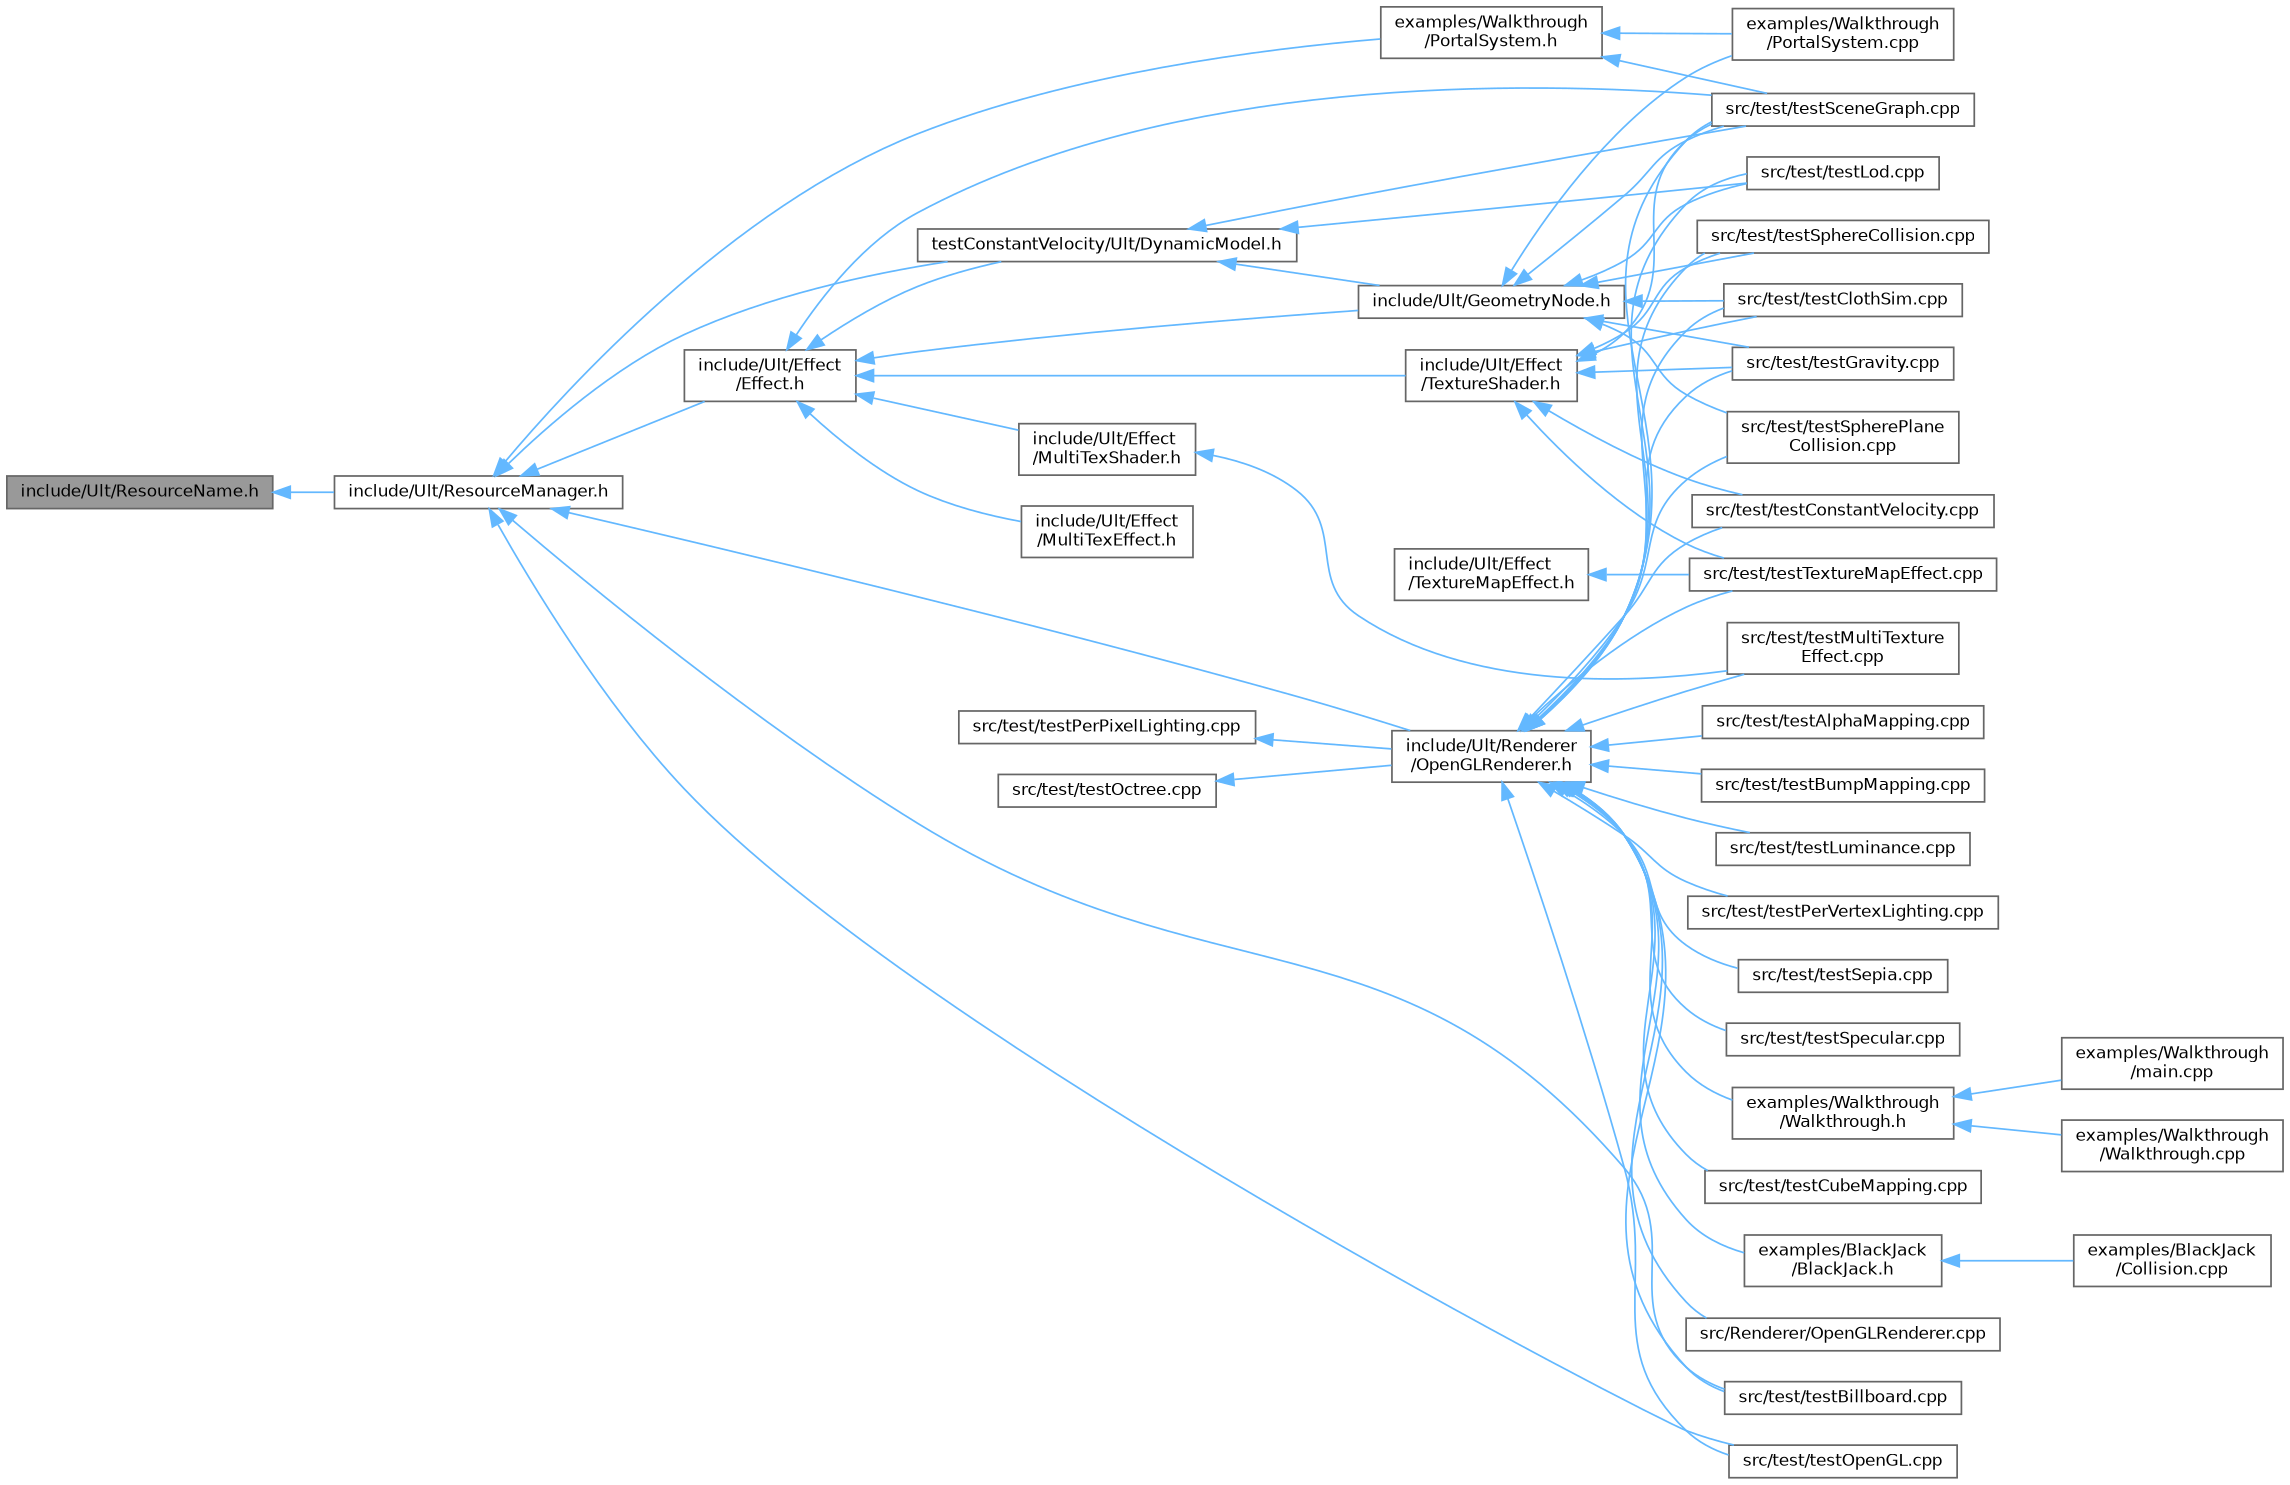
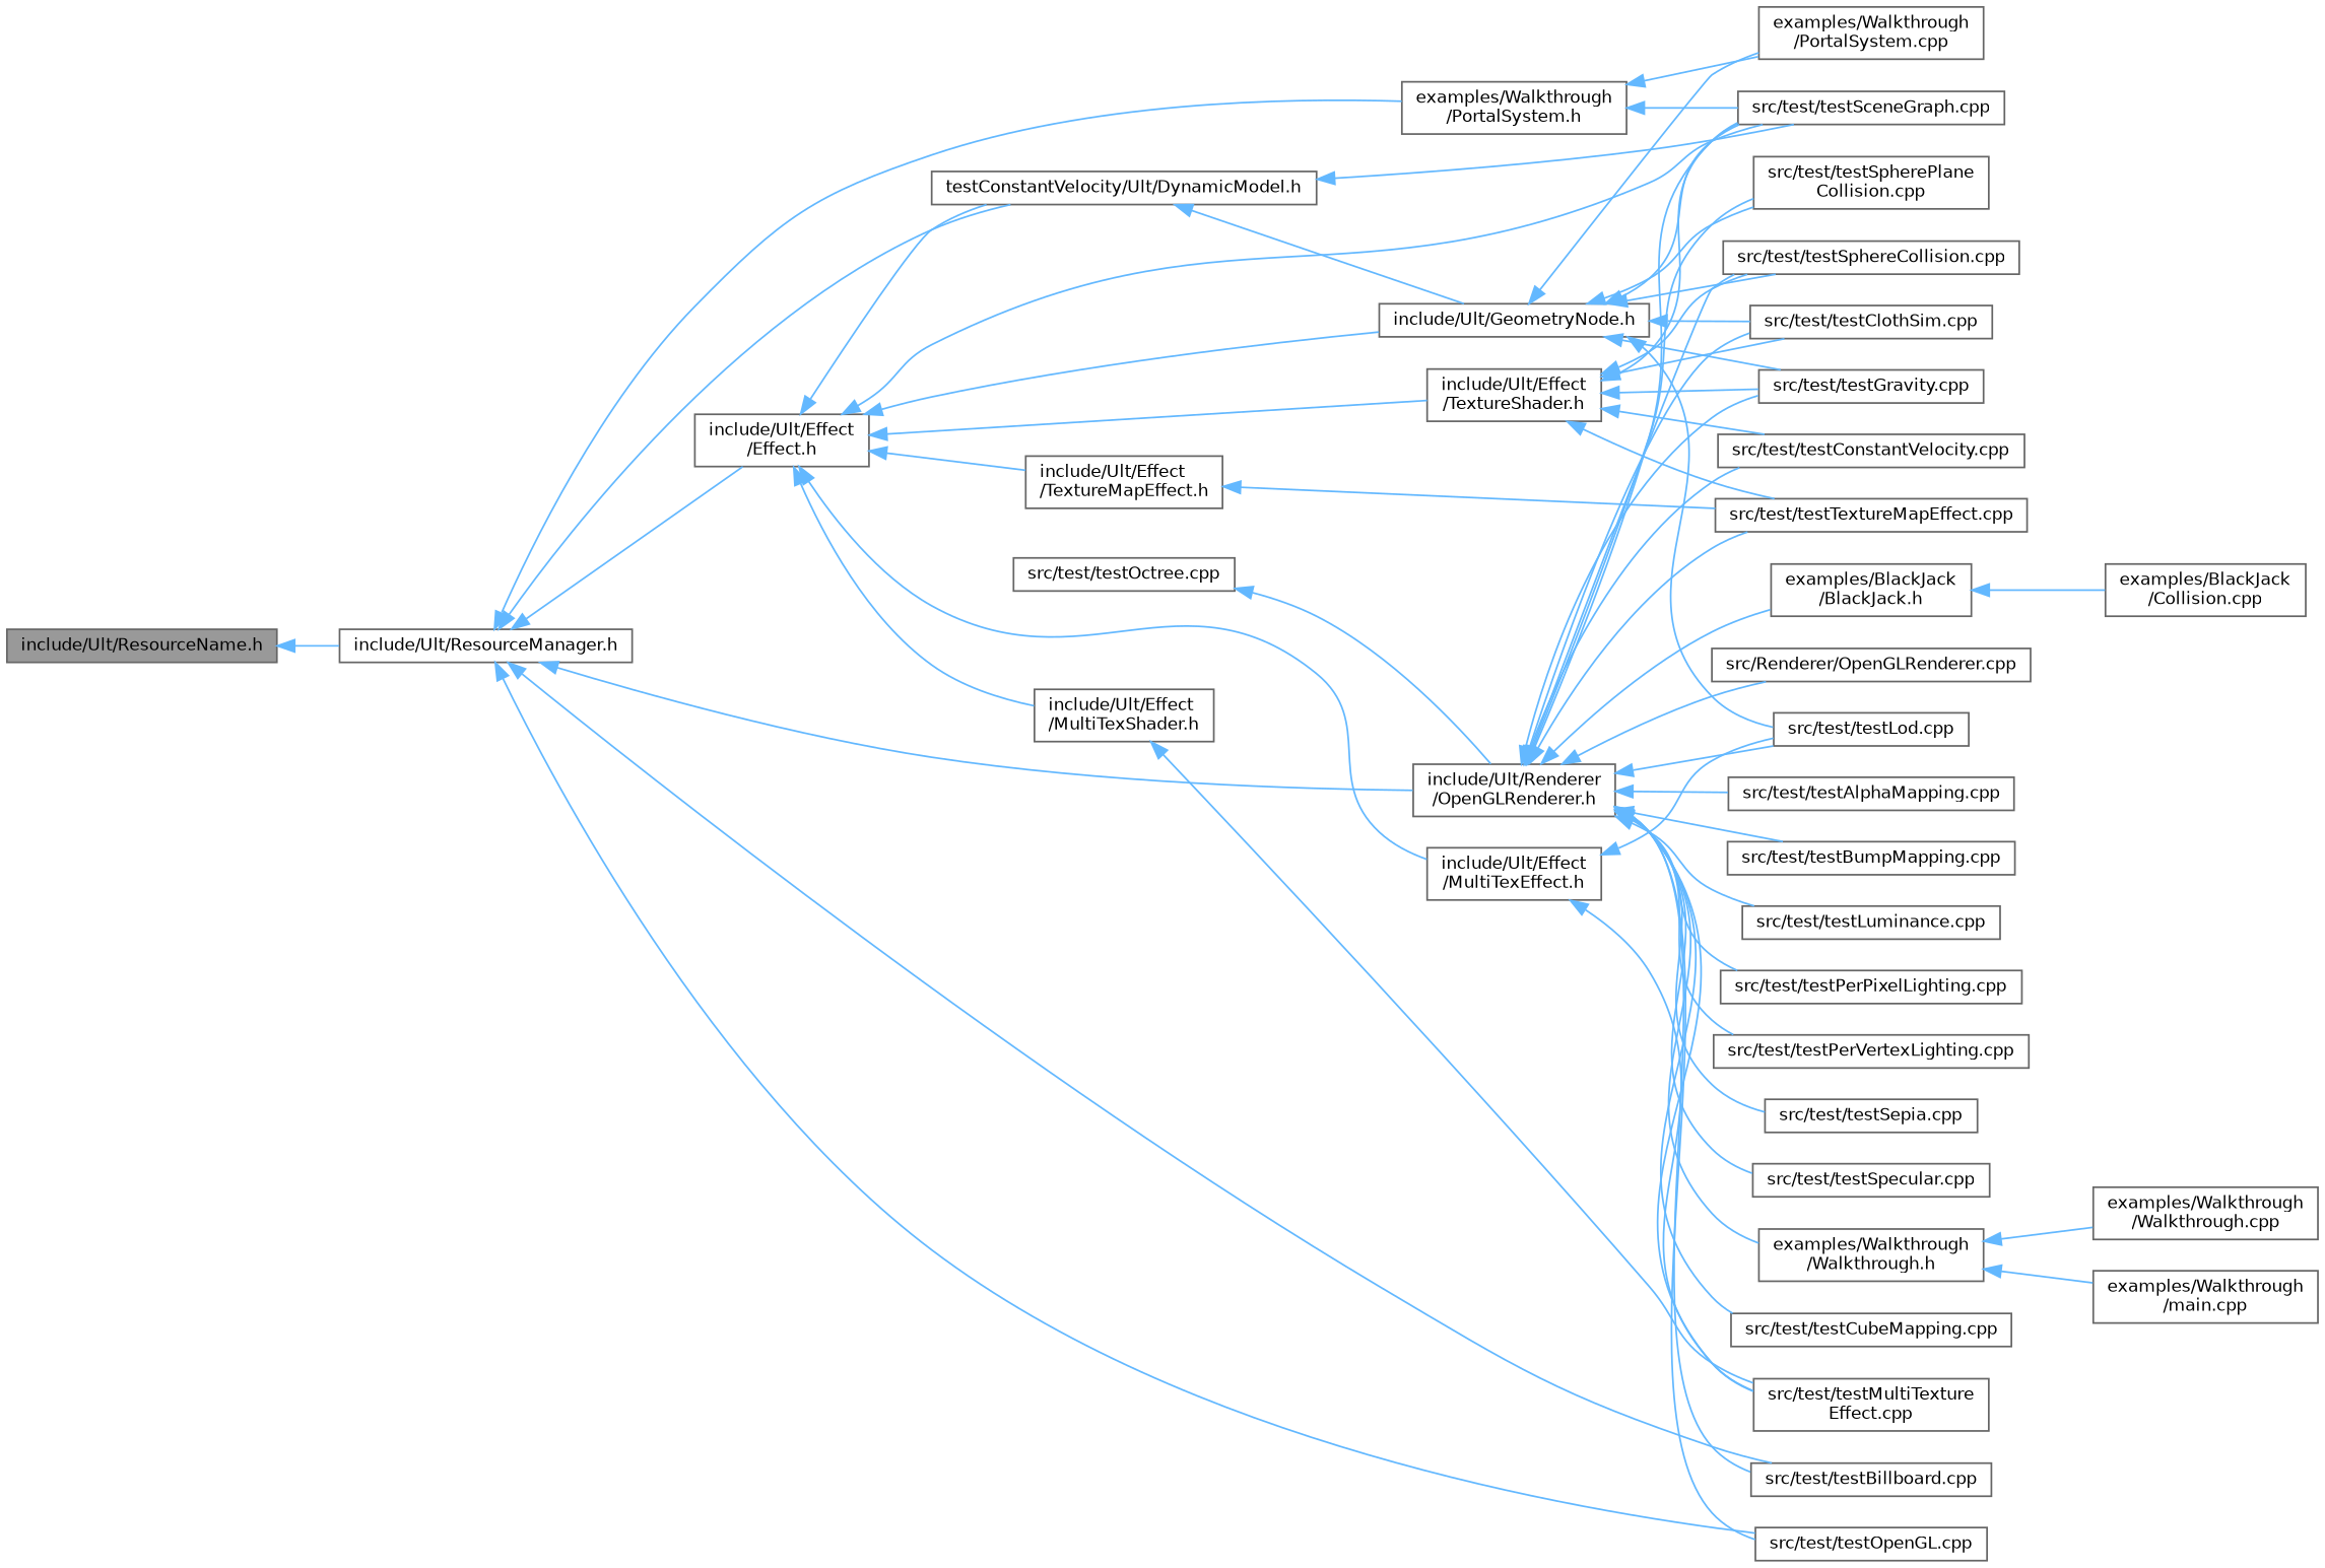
  digraph {
    rankdir=LR
    node [color=grey40 fillcolor=white fontname=Helvetica fontsize=10 shape=box style=filled]
    edge [color=steelblue1 dir=back fontname=Helvetica fontsize=10 labelfontname=Helvetica labelfontsize=10 style=solid]
    n1 [color=gray40 fillcolor=grey60 fontcolor=black height=0.2 label="include/Ult/ResourceName.h" width=0.4]
    n2 [height=0.2 label="include/Ult/ResourceManager.h" width=0.4]
    n3 [height=0.2 label="examples/Walkthrough\l/PortalSystem.h" width=0.4]
    n4 [height=0.2 label="testConstantVelocity/Ult/DynamicModel.h" width=0.4]
    n5 [height=0.2 label="include/Ult/Effect\l/Effect.h" width=0.4]
    n6 [height=0.2 label="include/Ult/Renderer\l/OpenGLRenderer.h" width=0.4]
    n7 [height=0.2 label="src/test/testBillboard.cpp" width=0.4]
    n8 [height=0.2 label="src/test/testOpenGL.cpp" width=0.4]
    n9 [height=0.2 label="examples/Walkthrough\l/PortalSystem.cpp" width=0.4]
    n10 [height=0.2 label="src/test/testSceneGraph.cpp" width=0.4]
    n11 [height=0.2 label="include/Ult/GeometryNode.h" width=0.4]
    n12 [height=0.2 label="src/test/testLod.cpp" width=0.4]
    n13 [height=0.2 label="include/Ult/Effect\l/MultiTexEffect.h" width=0.4]
    n14 [height=0.2 label="include/Ult/Effect\l/MultiTexShader.h" width=0.4]
    n15 [height=0.2 label="include/Ult/Effect\l/TextureMapEffect.h" width=0.4]
    n16 [height=0.2 label="include/Ult/Effect\l/TextureShader.h" width=0.4]
    n17 [height=0.2 label="examples/Walkthrough\l/Walkthrough.h" width=0.4]
    n18 [height=0.2 label="src/test/testClothSim.cpp" width=0.4]
    n19 [height=0.2 label="src/test/testConstantVelocity.cpp" width=0.4]
    n20 [height=0.2 label="src/test/testGravity.cpp" width=0.4]
    n21 [height=0.2 label="src/test/testSphereCollision.cpp" width=0.4]
    n22 [height=0.2 label="src/test/testSpherePlane\lCollision.cpp" width=0.4]
    n23 [height=0.2 label="src/test/testMultiTexture\lEffect.cpp" width=0.4]
    n24 [height=0.2 label="src/test/testTextureMapEffect.cpp" width=0.4]
    n25 [height=0.2 label="src/test/testCubeMapping.cpp" width=0.4]
    n26 [height=0.2 label="examples/BlackJack\l/BlackJack.h" width=0.4]
    n27 [height=0.2 label="src/Renderer/OpenGLRenderer.cpp" width=0.4]
    n28 [height=0.2 label="src/test/testAlphaMapping.cpp" width=0.4]
    n29 [height=0.2 label="src/test/testBumpMapping.cpp" width=0.4]
    n30 [height=0.2 label="src/test/testLuminance.cpp" width=0.4]
    n31 [height=0.2 label="src/test/testPerPixelLighting.cpp" width=0.4]
    n32 [height=0.2 label="src/test/testPerVertexLighting.cpp" width=0.4]
    n33 [height=0.2 label="src/test/testSepia.cpp" width=0.4]
    n34 [height=0.2 label="src/test/testSpecular.cpp" width=0.4]
    n35 [height=0.2 label="examples/Walkthrough\l/Walkthrough.cpp" width=0.4]
    n36 [height=0.2 label="examples/Walkthrough\l/main.cpp" width=0.4]
    n37 [height=0.2 label="examples/BlackJack\l/Collision.cpp" width=0.4]
    n38 [height=0.2 label="src/test/testOctree.cpp" width=0.4]
    n1 -> n2
    n2 -> n3
    n2 -> n4
    n2 -> n5
    n2 -> n6
    n2 -> n7
    n2 -> n8
    n3 -> n9
    n3 -> n10
    n4 -> n10
    n4 -> n11
-   n4 -> n12
+   n13 -> n12
    n5 -> n4
    n5 -> n10
    n5 -> n11
    n5 -> n13
    n5 -> n14
+   n5 -> n15
    n5 -> n16
    n6 -> n7
    n6 -> n8
    n6 -> n10
    n6 -> n12
    n6 -> n17
    n6 -> n18
    n6 -> n19
    n6 -> n20
    n6 -> n21
    n6 -> n22
    n6 -> n23
    n6 -> n24
    n6 -> n25
    n6 -> n26
    n6 -> n27
    n6 -> n28
    n6 -> n29
    n6 -> n30
-   n31 -> n6
+   n6 -> n31
    n6 -> n32
    n6 -> n33
    n6 -> n34
    n11 -> n9
    n11 -> n10
    n11 -> n12
    n11 -> n18
    n11 -> n20
    n11 -> n21
    n11 -> n22
+   n13 -> n23
    n14 -> n23
    n15 -> n24
    n16 -> n10
    n16 -> n18
    n16 -> n19
    n16 -> n20
    n16 -> n21
    n16 -> n24
    n17 -> n35
    n17 -> n36
    n26 -> n37
    n38 -> n6
  }
